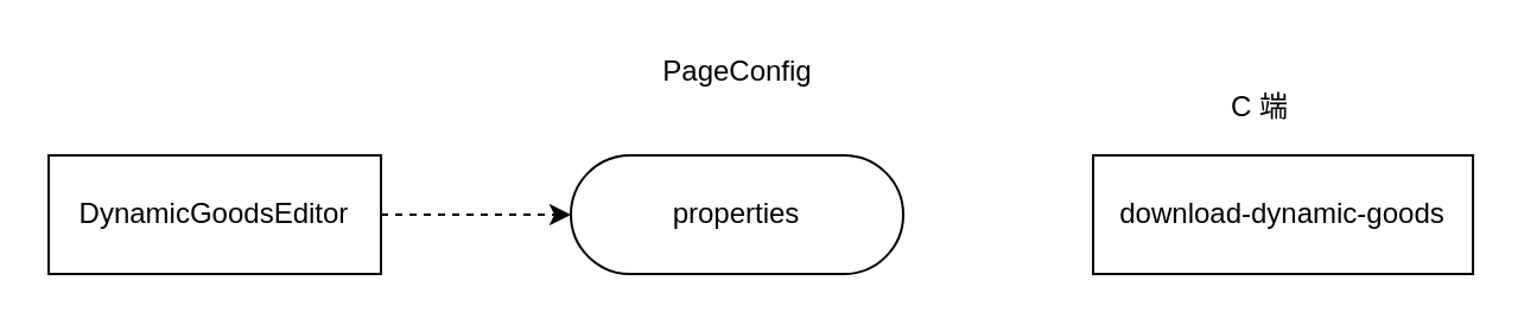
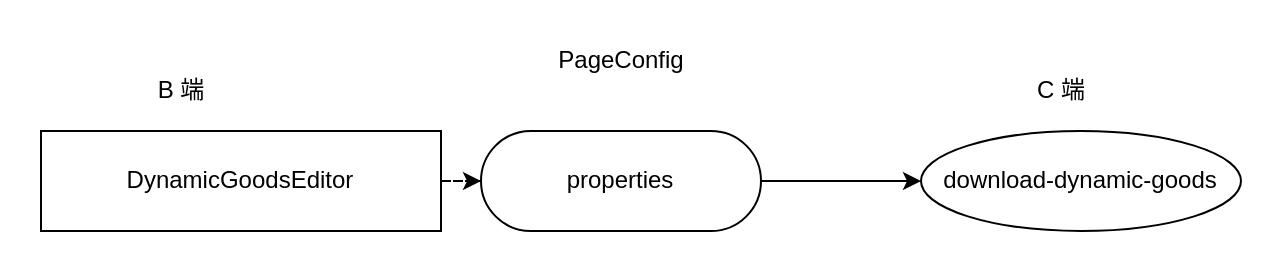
  <mxCell id="0" />
  <mxCell id="1" parent="0" />
  <mxCell id="2" value="" style="edgeStyle=orthogonalEdgeStyle;rounded=0;orthogonalLoop=1;jettySize=auto;html=1;dashed=1;" edge="1" parent="1" source="3" target="5"><mxGeometry relative="1" as="geometry" /></mxCell>
- <mxCell id="3" value="DynamicGoodsEditor" style="rounded=0;whiteSpace=wrap;html=1;" vertex="1" parent="1"><mxGeometry x="20" y="65" width="140" height="50" as="geometry" /></mxCell>
+ <mxCell id="3" value="DynamicGoodsEditor" style="rounded=0;whiteSpace=wrap;html=1;" vertex="1" parent="1"><mxGeometry x="20" y="65" width="200" height="50" as="geometry" /></mxCell>
+ <mxCell id="4" value="" style="edgeStyle=orthogonalEdgeStyle;rounded=0;orthogonalLoop=1;jettySize=auto;html=1;" edge="1" parent="1" source="5" target="8"><mxGeometry relative="1" as="geometry" /></mxCell>
  <mxCell id="5" value="properties" style="rounded=1;whiteSpace=wrap;html=1;arcSize=50;" vertex="1" parent="1"><mxGeometry x="240" y="65" width="140" height="50" as="geometry" /></mxCell>
  <mxCell id="6" value="PageConfig" style="text;html=1;align=center;verticalAlign=middle;resizable=0;points=[];autosize=1;" vertex="1" parent="1"><mxGeometry x="270" y="20" width="80" height="20" as="geometry" /></mxCell>
- <mxCell id="8" value="download-dynamic-goods" style="rounded=0;whiteSpace=wrap;html=1;" vertex="1" parent="1"><mxGeometry x="460" y="65" width="160" height="50" as="geometry" /></mxCell>
+ <mxCell id="7" value="B 端" style="text;html=1;align=center;verticalAlign=middle;resizable=0;points=[];autosize=1;" vertex="1" parent="1"><mxGeometry x="70" y="35" width="40" height="20" as="geometry" /></mxCell>
+ <mxCell id="8" value="download-dynamic-goods" style="ellipse;whiteSpace=wrap;html=1;" vertex="1" parent="1"><mxGeometry x="460" y="65" width="160" height="50" as="geometry" /></mxCell>
  <mxCell id="9" value="C 端" style="text;html=1;align=center;verticalAlign=middle;resizable=0;points=[];autosize=1;" vertex="1" parent="1"><mxGeometry x="510" y="35" width="40" height="20" as="geometry" /></mxCell>
